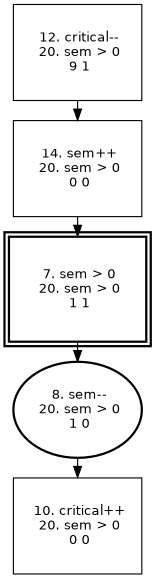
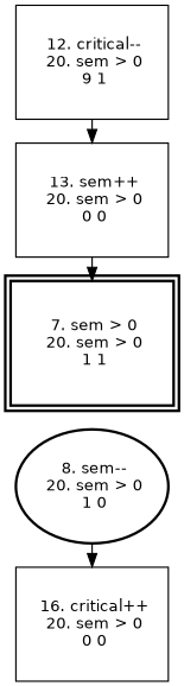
  digraph {
    ranksep=.25
    node [fixedsize=true fontname=Helvetica fontsize=12 shape=box]
    n1 [height=1.2 label=" 7. sem > 0\n 20. sem > 0\n 1 1\n" peripheries=2 style=bold width=1.6]
    n2 [height=1.2 label=" 8. sem--\n 20. sem > 0\n 1 0\n" shape=ellipse style=bold width=1.6]
-   n3 [height=1.2 label=" 10. critical++\n 20. sem > 0\n 0 0\n" width=1.6]
+   n3 [height=1.2 label=" 16. critical++\n 20. sem > 0\n 0 0\n" width=1.6]
    n4 [height=1.2 label=" 12. critical--\n 20. sem > 0\n 9 1\n" width=1.6]
-   n5 [height=1.2 label=" 14. sem++\n 20. sem > 0\n 0 0\n" width=1.6]
-   n1 -> n2
+   n5 [height=1.2 label=" 13. sem++\n 20. sem > 0\n 0 0\n" width=1.6]
    n2 -> n3
    n4 -> n5
    n5 -> n1
  }
